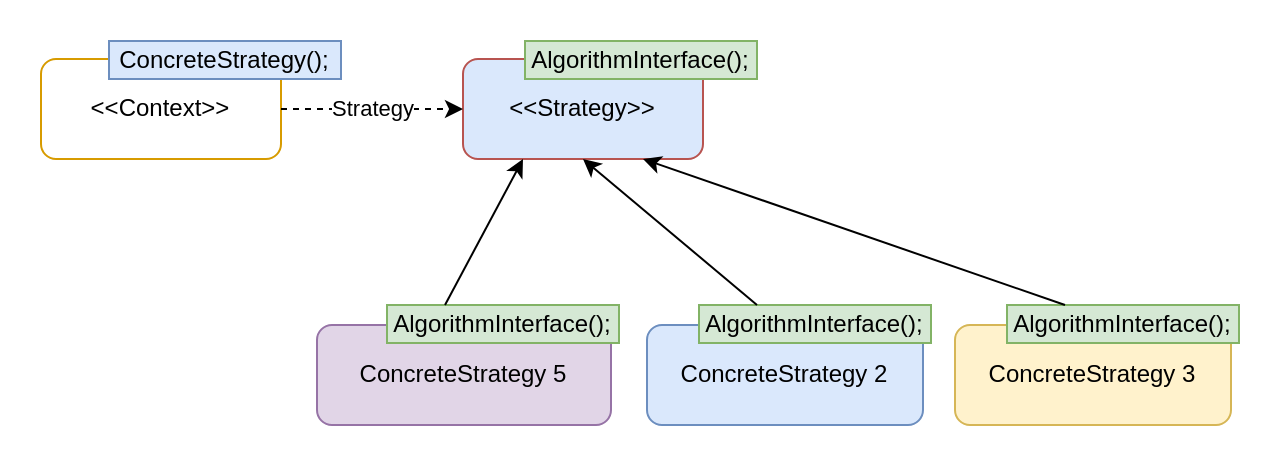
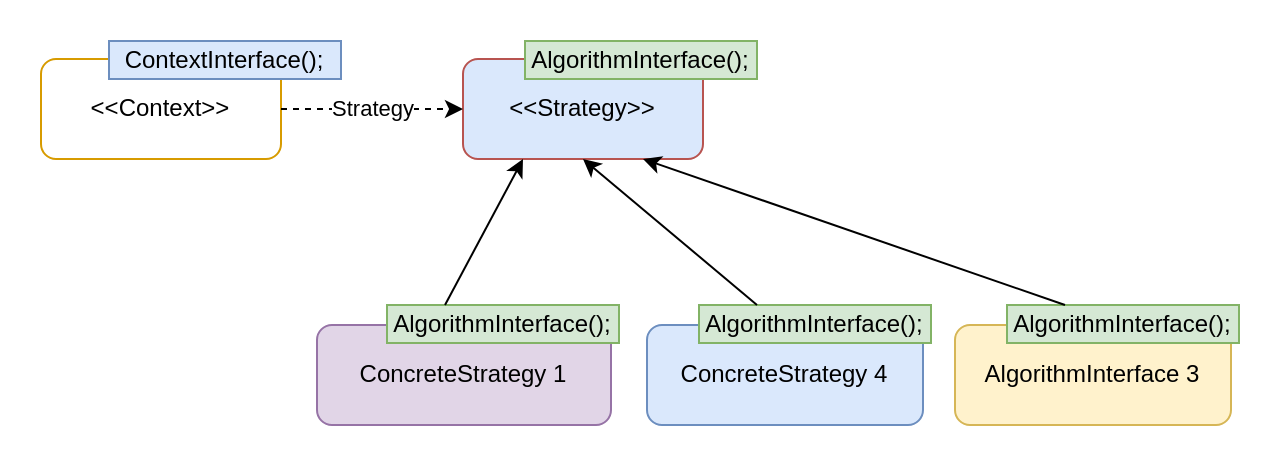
  <mxCell id="0" />
  <mxCell id="1" parent="0" />
  <mxCell id="2" value="&amp;lt;&amp;lt;Context&amp;gt;&amp;gt;" style="rounded=1;whiteSpace=wrap;html=1;fillColor=#ffffff;strokeColor=#d79b00;" vertex="1" parent="1"><mxGeometry x="20" y="29" width="120" height="50" as="geometry" /></mxCell>
  <mxCell id="3" value="&amp;lt;&amp;lt;Strategy&amp;gt;&amp;gt;" style="rounded=1;whiteSpace=wrap;html=1;fillColor=#dae8fc;strokeColor=#b85450;" vertex="1" parent="1"><mxGeometry x="231" y="29" width="120" height="50" as="geometry" /></mxCell>
- <mxCell id="4" value="ConcreteStrategy 5" style="rounded=1;whiteSpace=wrap;html=1;fillColor=#e1d5e7;strokeColor=#9673a6;" vertex="1" parent="1"><mxGeometry x="158" y="162" width="147" height="50" as="geometry" /></mxCell>
- <mxCell id="5" value="ConcreteStrategy 2" style="rounded=1;whiteSpace=wrap;html=1;fillColor=#dae8fc;strokeColor=#6c8ebf;" vertex="1" parent="1"><mxGeometry x="323" y="162" width="138" height="50" as="geometry" /></mxCell>
- <mxCell id="6" value="ConcreteStrategy 3" style="rounded=1;whiteSpace=wrap;html=1;fillColor=#fff2cc;strokeColor=#d6b656;" vertex="1" parent="1"><mxGeometry x="477" y="162" width="138" height="50" as="geometry" /></mxCell>
- <mxCell id="7" value="ConcreteStrategy();" style="rounded=0;whiteSpace=wrap;html=1;fillColor=#dae8fc;strokeColor=#6c8ebf;" vertex="1" parent="1"><mxGeometry x="54" y="20" width="116" height="19" as="geometry" /></mxCell>
+ <mxCell id="4" value="ConcreteStrategy 1" style="rounded=1;whiteSpace=wrap;html=1;fillColor=#e1d5e7;strokeColor=#9673a6;" vertex="1" parent="1"><mxGeometry x="158" y="162" width="147" height="50" as="geometry" /></mxCell>
+ <mxCell id="5" value="ConcreteStrategy 4" style="rounded=1;whiteSpace=wrap;html=1;fillColor=#dae8fc;strokeColor=#6c8ebf;" vertex="1" parent="1"><mxGeometry x="323" y="162" width="138" height="50" as="geometry" /></mxCell>
+ <mxCell id="6" value="AlgorithmInterface 3" style="rounded=1;whiteSpace=wrap;html=1;fillColor=#fff2cc;strokeColor=#d6b656;" vertex="1" parent="1"><mxGeometry x="477" y="162" width="138" height="50" as="geometry" /></mxCell>
+ <mxCell id="7" value="ContextInterface();" style="rounded=0;whiteSpace=wrap;html=1;fillColor=#dae8fc;strokeColor=#6c8ebf;" vertex="1" parent="1"><mxGeometry x="54" y="20" width="116" height="19" as="geometry" /></mxCell>
  <mxCell id="8" value="AlgorithmInterface();" style="rounded=0;whiteSpace=wrap;html=1;fillColor=#d5e8d4;strokeColor=#82b366;" vertex="1" parent="1"><mxGeometry x="262" y="20" width="116" height="19" as="geometry" /></mxCell>
  <mxCell id="9" value="AlgorithmInterface();" style="rounded=0;whiteSpace=wrap;html=1;fillColor=#d5e8d4;strokeColor=#82b366;" vertex="1" parent="1"><mxGeometry x="193" y="152" width="116" height="19" as="geometry" /></mxCell>
  <mxCell id="10" value="AlgorithmInterface();" style="rounded=0;whiteSpace=wrap;html=1;fillColor=#d5e8d4;strokeColor=#82b366;" vertex="1" parent="1"><mxGeometry x="349" y="152" width="116" height="19" as="geometry" /></mxCell>
  <mxCell id="11" value="AlgorithmInterface();" style="rounded=0;whiteSpace=wrap;html=1;fillColor=#d5e8d4;strokeColor=#82b366;" vertex="1" parent="1"><mxGeometry x="503" y="152" width="116" height="19" as="geometry" /></mxCell>
  <mxCell id="12" value="Strategy" style="endArrow=classic;html=1;exitX=1;exitY=0.5;exitDx=0;exitDy=0;entryX=0;entryY=0.5;entryDx=0;entryDy=0;dashed=1;" edge="1" parent="1" source="2" target="3"><mxGeometry width="50" height="50" relative="1" as="geometry"><mxPoint x="585" y="418" as="sourcePoint" /><mxPoint x="635" y="368" as="targetPoint" /></mxGeometry></mxCell>
  <mxCell id="13" value="" style="endArrow=classic;html=1;entryX=0.25;entryY=1;entryDx=0;entryDy=0;exitX=0.25;exitY=0;exitDx=0;exitDy=0;" edge="1" parent="1" source="9" target="3"><mxGeometry width="50" height="50" relative="1" as="geometry"><mxPoint x="585" y="418" as="sourcePoint" /><mxPoint x="635" y="368" as="targetPoint" /></mxGeometry></mxCell>
  <mxCell id="14" value="" style="endArrow=classic;html=1;entryX=0.5;entryY=1;entryDx=0;entryDy=0;exitX=0.25;exitY=0;exitDx=0;exitDy=0;" edge="1" parent="1" source="10" target="3"><mxGeometry width="50" height="50" relative="1" as="geometry"><mxPoint x="585" y="418" as="sourcePoint" /><mxPoint x="635" y="368" as="targetPoint" /></mxGeometry></mxCell>
  <mxCell id="15" value="" style="endArrow=classic;html=1;exitX=0.25;exitY=0;exitDx=0;exitDy=0;entryX=0.75;entryY=1;entryDx=0;entryDy=0;" edge="1" parent="1" source="11" target="3"><mxGeometry width="50" height="50" relative="1" as="geometry"><mxPoint x="585" y="418" as="sourcePoint" /><mxPoint x="635" y="368" as="targetPoint" /></mxGeometry></mxCell>
